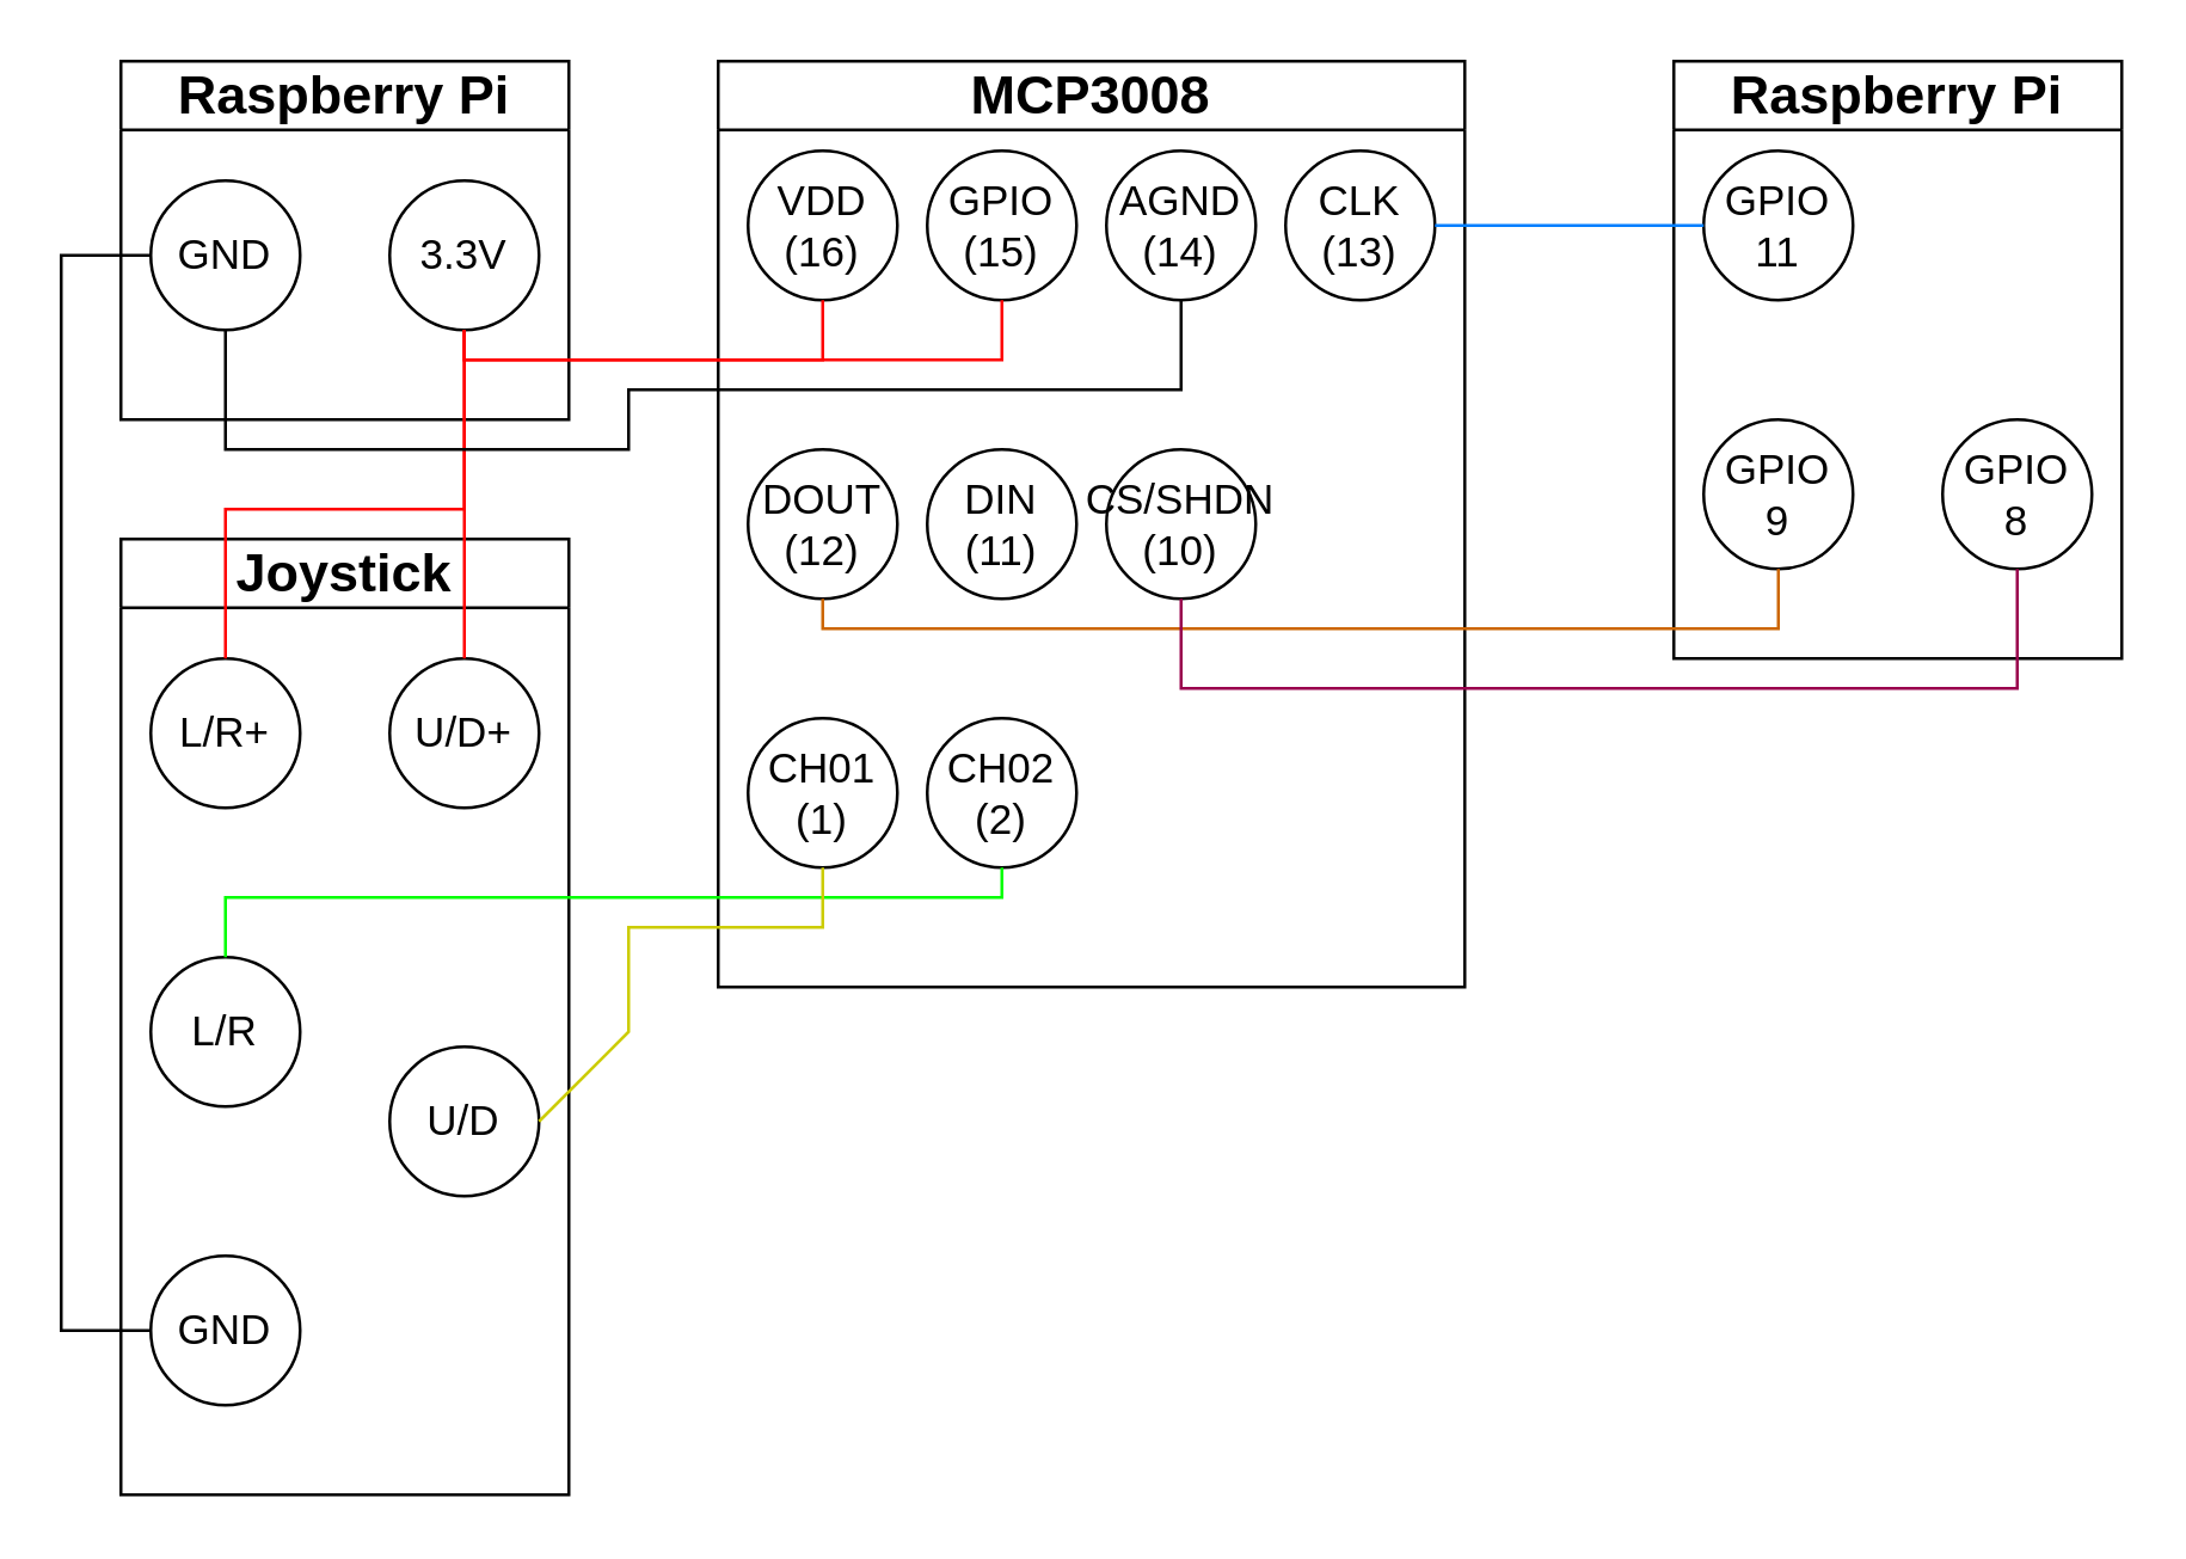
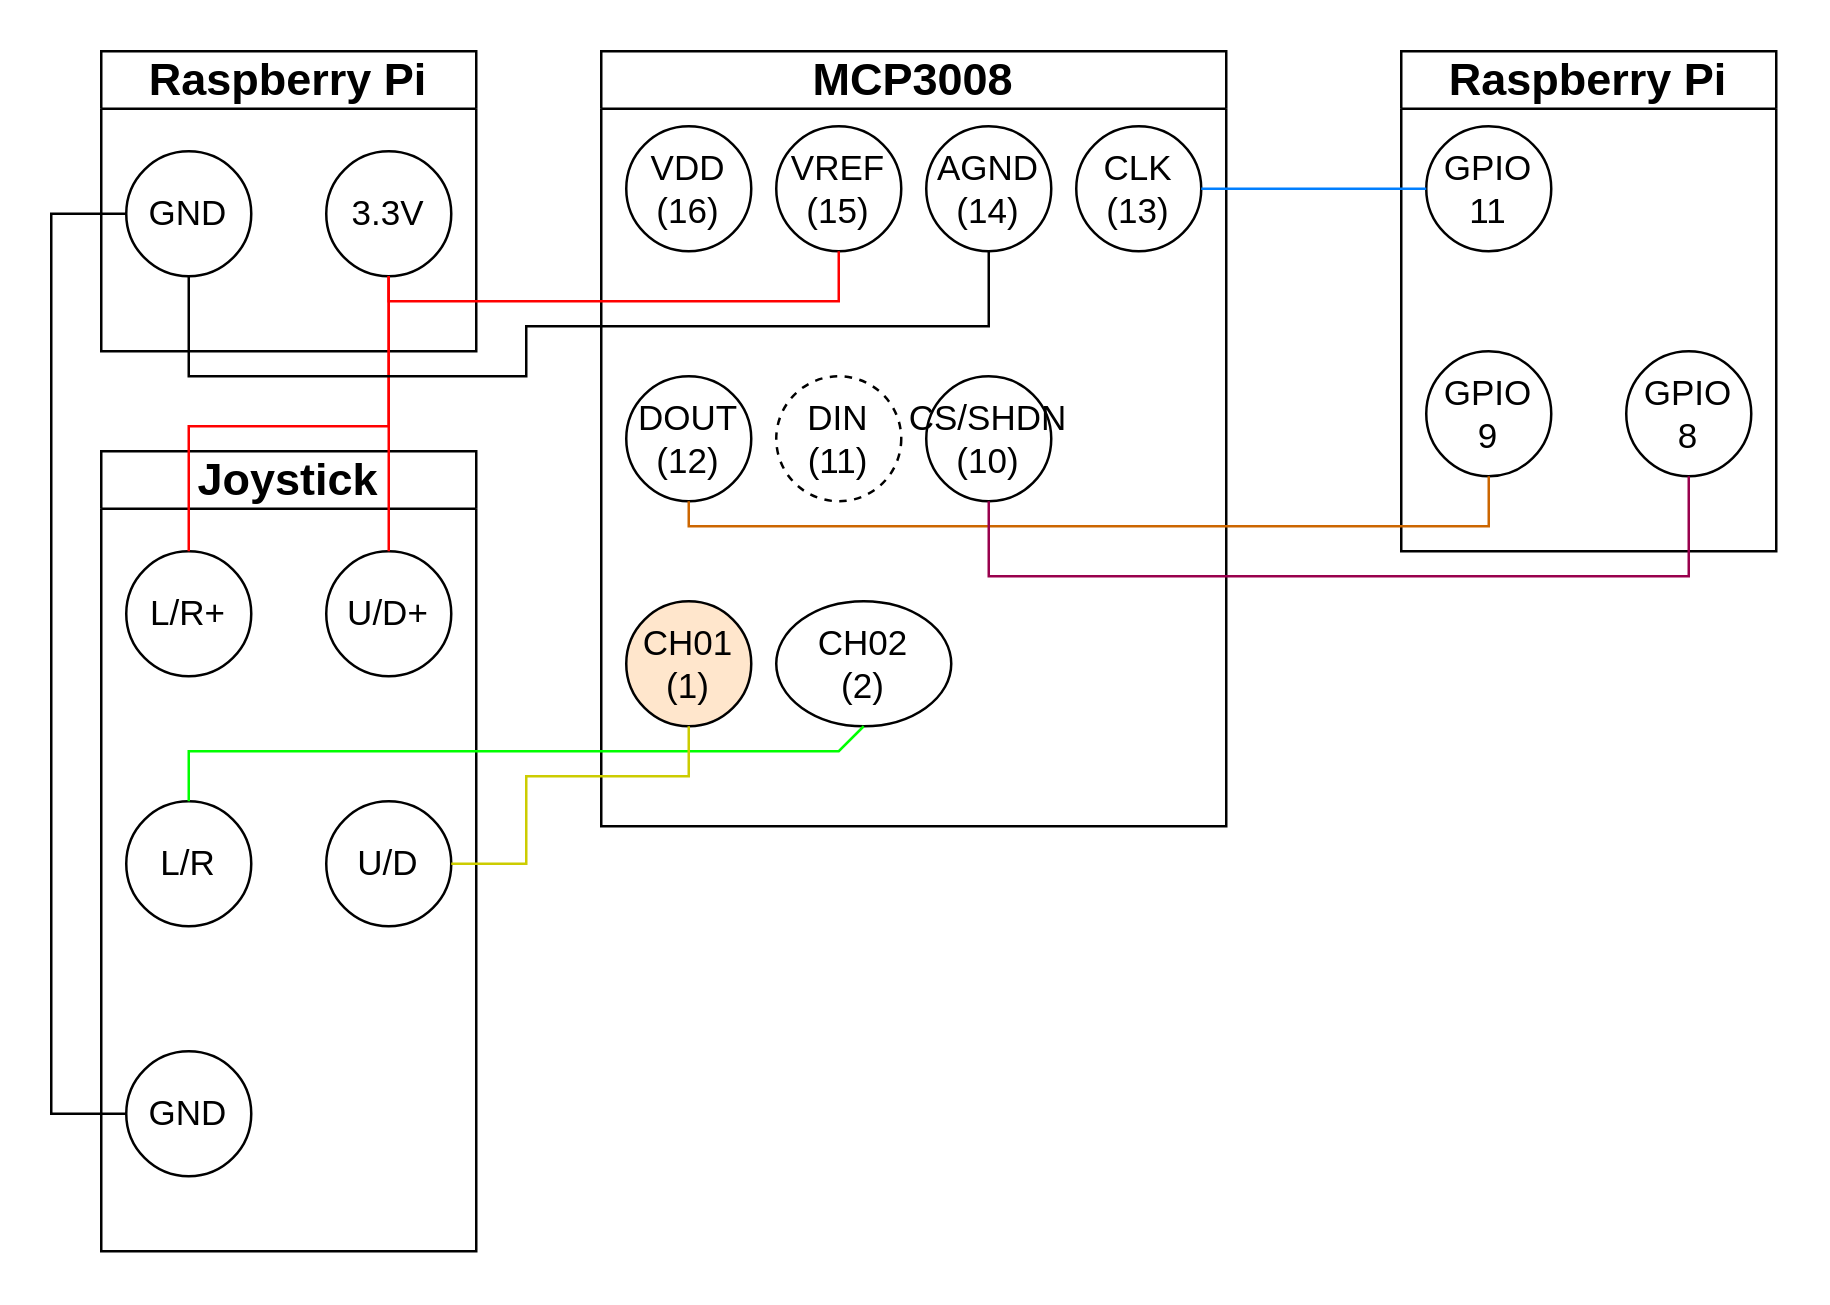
  <mxCell id="0" />
  <mxCell id="1" parent="0" />
  <mxCell id="2" value="&lt;font style=&quot;font-size: 18px;&quot;&gt;MCP3008&lt;/font&gt;" style="swimlane;whiteSpace=wrap;html=1;" vertex="1" parent="1"><mxGeometry x="240" y="20" width="250" height="310" as="geometry" /></mxCell>
- <mxCell id="3" value="&lt;font style=&quot;font-size: 14px;&quot;&gt;CH01&lt;/font&gt;&lt;div&gt;&lt;font style=&quot;font-size: 14px;&quot;&gt;(1)&lt;/font&gt;&lt;/div&gt;" style="ellipse;whiteSpace=wrap;html=1;aspect=fixed;" vertex="1" parent="2"><mxGeometry x="10" y="220" width="50" height="50" as="geometry" /></mxCell>
- <mxCell id="4" value="&lt;font style=&quot;font-size: 14px;&quot;&gt;CH02&lt;/font&gt;&lt;div&gt;&lt;font style=&quot;font-size: 14px;&quot;&gt;(2)&lt;/font&gt;&lt;/div&gt;" style="ellipse;whiteSpace=wrap;html=1;aspect=fixed;" vertex="1" parent="2"><mxGeometry x="70" y="220" width="50" height="50" as="geometry" /></mxCell>
+ <mxCell id="3" value="&lt;font style=&quot;font-size: 14px;&quot;&gt;CH01&lt;/font&gt;&lt;div&gt;&lt;font style=&quot;font-size: 14px;&quot;&gt;(1)&lt;/font&gt;&lt;/div&gt;" style="ellipse;whiteSpace=wrap;html=1;aspect=fixed;fillColor=#ffe6cc;" vertex="1" parent="2"><mxGeometry x="10" y="220" width="50" height="50" as="geometry" /></mxCell>
+ <mxCell id="4" value="&lt;font style=&quot;font-size: 14px;&quot;&gt;CH02&lt;/font&gt;&lt;div&gt;&lt;font style=&quot;font-size: 14px;&quot;&gt;(2)&lt;/font&gt;&lt;/div&gt;" style="ellipse;whiteSpace=wrap;html=1;aspect=fixed;" vertex="1" parent="2"><mxGeometry x="70" y="220" width="70" height="50" as="geometry" /></mxCell>
  <mxCell id="5" value="&lt;span style=&quot;font-size: 14px;&quot;&gt;VDD&lt;/span&gt;&lt;br&gt;&lt;div&gt;&lt;font style=&quot;font-size: 14px;&quot;&gt;(16)&lt;/font&gt;&lt;/div&gt;" style="ellipse;whiteSpace=wrap;html=1;aspect=fixed;" vertex="1" parent="2"><mxGeometry x="10" y="30" width="50" height="50" as="geometry" /></mxCell>
- <mxCell id="6" value="&lt;span style=&quot;font-size: 14px;&quot;&gt;GPIO&lt;/span&gt;&lt;br&gt;&lt;div&gt;&lt;font style=&quot;font-size: 14px;&quot;&gt;(15)&lt;/font&gt;&lt;/div&gt;" style="ellipse;whiteSpace=wrap;html=1;aspect=fixed;" vertex="1" parent="2"><mxGeometry x="70" y="30" width="50" height="50" as="geometry" /></mxCell>
+ <mxCell id="6" value="&lt;span style=&quot;font-size: 14px;&quot;&gt;VREF&lt;/span&gt;&lt;br&gt;&lt;div&gt;&lt;font style=&quot;font-size: 14px;&quot;&gt;(15)&lt;/font&gt;&lt;/div&gt;" style="ellipse;whiteSpace=wrap;html=1;aspect=fixed;" vertex="1" parent="2"><mxGeometry x="70" y="30" width="50" height="50" as="geometry" /></mxCell>
  <mxCell id="7" value="&lt;span style=&quot;font-size: 14px;&quot;&gt;AGND&lt;/span&gt;&lt;div&gt;&lt;span style=&quot;font-size: 14px;&quot;&gt;(14)&lt;/span&gt;&lt;/div&gt;" style="ellipse;whiteSpace=wrap;html=1;aspect=fixed;" vertex="1" parent="2"><mxGeometry x="130" y="30" width="50" height="50" as="geometry" /></mxCell>
  <mxCell id="8" value="&lt;span style=&quot;font-size: 14px;&quot;&gt;CLK&lt;/span&gt;&lt;br&gt;&lt;div&gt;&lt;span style=&quot;font-size: 14px;&quot;&gt;(13)&lt;/span&gt;&lt;/div&gt;" style="ellipse;whiteSpace=wrap;html=1;aspect=fixed;" vertex="1" parent="2"><mxGeometry x="190" y="30" width="50" height="50" as="geometry" /></mxCell>
  <mxCell id="9" value="&lt;span style=&quot;font-size: 14px;&quot;&gt;DOUT&lt;/span&gt;&lt;br&gt;&lt;div&gt;&lt;font style=&quot;font-size: 14px;&quot;&gt;(12)&lt;/font&gt;&lt;/div&gt;" style="ellipse;whiteSpace=wrap;html=1;aspect=fixed;" vertex="1" parent="2"><mxGeometry x="10" y="130" width="50" height="50" as="geometry" /></mxCell>
- <mxCell id="10" value="&lt;span style=&quot;font-size: 14px;&quot;&gt;DIN&lt;/span&gt;&lt;div&gt;&lt;span style=&quot;font-size: 14px;&quot;&gt;(11)&lt;/span&gt;&lt;/div&gt;" style="ellipse;whiteSpace=wrap;html=1;aspect=fixed;" vertex="1" parent="2"><mxGeometry x="70" y="130" width="50" height="50" as="geometry" /></mxCell>
+ <mxCell id="10" value="&lt;span style=&quot;font-size: 14px;&quot;&gt;DIN&lt;/span&gt;&lt;div&gt;&lt;span style=&quot;font-size: 14px;&quot;&gt;(11)&lt;/span&gt;&lt;/div&gt;" style="ellipse;whiteSpace=wrap;html=1;aspect=fixed;dashed=1;" vertex="1" parent="2"><mxGeometry x="70" y="130" width="50" height="50" as="geometry" /></mxCell>
  <mxCell id="11" value="&lt;span style=&quot;font-size: 14px;&quot;&gt;CS/SHDN&lt;/span&gt;&lt;br&gt;&lt;div&gt;&lt;span style=&quot;font-size: 14px;&quot;&gt;(10)&lt;/span&gt;&lt;/div&gt;" style="ellipse;whiteSpace=wrap;html=1;aspect=fixed;" vertex="1" parent="2"><mxGeometry x="130" y="130" width="50" height="50" as="geometry" /></mxCell>
  <mxCell id="12" value="&lt;font style=&quot;font-size: 18px;&quot;&gt;Raspberry Pi&lt;/font&gt;" style="swimlane;whiteSpace=wrap;html=1;" vertex="1" parent="1"><mxGeometry x="560" y="20" width="150" height="200" as="geometry" /></mxCell>
  <mxCell id="13" value="&lt;span style=&quot;font-size: 14px;&quot;&gt;GPIO&lt;/span&gt;&lt;div&gt;&lt;span style=&quot;font-size: 14px;&quot;&gt;11&lt;/span&gt;&lt;/div&gt;" style="ellipse;whiteSpace=wrap;html=1;aspect=fixed;" vertex="1" parent="12"><mxGeometry x="10" y="30" width="50" height="50" as="geometry" /></mxCell>
  <mxCell id="14" value="&lt;span style=&quot;font-size: 14px;&quot;&gt;GPIO&lt;/span&gt;&lt;div&gt;&lt;span style=&quot;font-size: 14px;&quot;&gt;8&lt;/span&gt;&lt;/div&gt;" style="ellipse;whiteSpace=wrap;html=1;aspect=fixed;" vertex="1" parent="12"><mxGeometry x="90" y="120" width="50" height="50" as="geometry" /></mxCell>
  <mxCell id="15" value="&lt;span style=&quot;font-size: 14px;&quot;&gt;GPIO&lt;/span&gt;&lt;div&gt;&lt;span style=&quot;font-size: 14px;&quot;&gt;9&lt;/span&gt;&lt;/div&gt;" style="ellipse;whiteSpace=wrap;html=1;aspect=fixed;" vertex="1" parent="12"><mxGeometry x="10" y="120" width="50" height="50" as="geometry" /></mxCell>
  <mxCell id="16" value="&lt;font style=&quot;font-size: 18px;&quot;&gt;Joystick&lt;/font&gt;" style="swimlane;whiteSpace=wrap;html=1;" vertex="1" parent="1"><mxGeometry x="40" y="180" width="150" height="320" as="geometry" /></mxCell>
  <mxCell id="17" value="&lt;span style=&quot;font-size: 14px;&quot;&gt;GND&lt;/span&gt;" style="ellipse;whiteSpace=wrap;html=1;aspect=fixed;" vertex="1" parent="16"><mxGeometry x="10" y="240" width="50" height="50" as="geometry" /></mxCell>
  <mxCell id="18" value="&lt;span style=&quot;font-size: 14px;&quot;&gt;L/R+&lt;/span&gt;" style="ellipse;whiteSpace=wrap;html=1;aspect=fixed;" vertex="1" parent="16"><mxGeometry x="10" y="40" width="50" height="50" as="geometry" /></mxCell>
  <mxCell id="19" value="&lt;span style=&quot;font-size: 14px;&quot;&gt;U/D+&lt;/span&gt;" style="ellipse;whiteSpace=wrap;html=1;aspect=fixed;" vertex="1" parent="16"><mxGeometry x="90" y="40" width="50" height="50" as="geometry" /></mxCell>
  <mxCell id="20" value="&lt;span style=&quot;font-size: 14px;&quot;&gt;L/R&lt;/span&gt;" style="ellipse;whiteSpace=wrap;html=1;aspect=fixed;" vertex="1" parent="16"><mxGeometry x="10" y="140" width="50" height="50" as="geometry" /></mxCell>
- <mxCell id="21" value="&lt;span style=&quot;font-size: 14px;&quot;&gt;U/D&lt;/span&gt;" style="ellipse;whiteSpace=wrap;html=1;aspect=fixed;" vertex="1" parent="16"><mxGeometry x="90" y="170" width="50" height="50" as="geometry" /></mxCell>
+ <mxCell id="21" value="&lt;span style=&quot;font-size: 14px;&quot;&gt;U/D&lt;/span&gt;" style="ellipse;whiteSpace=wrap;html=1;aspect=fixed;" vertex="1" parent="16"><mxGeometry x="90" y="140" width="50" height="50" as="geometry" /></mxCell>
  <mxCell id="22" value="" style="endArrow=none;html=1;rounded=0;entryX=0;entryY=0.5;entryDx=0;entryDy=0;exitX=1;exitY=0.5;exitDx=0;exitDy=0;strokeColor=#007FFF;" edge="1" parent="1" source="8" target="13"><mxGeometry width="50" height="50" relative="1" as="geometry"><mxPoint x="540" y="490" as="sourcePoint" /><mxPoint x="590" y="440" as="targetPoint" /></mxGeometry></mxCell>
  <mxCell id="23" value="" style="endArrow=none;html=1;rounded=0;entryX=0.5;entryY=1;entryDx=0;entryDy=0;exitX=0.5;exitY=1;exitDx=0;exitDy=0;strokeColor=#CC6600;" edge="1" parent="1" source="9" target="15"><mxGeometry width="50" height="50" relative="1" as="geometry"><mxPoint x="530" y="500" as="sourcePoint" /><mxPoint x="580" y="450" as="targetPoint" /><Array as="points"><mxPoint x="275" y="210" /><mxPoint x="595" y="210" /></Array></mxGeometry></mxCell>
  <mxCell id="24" value="" style="endArrow=none;html=1;rounded=0;entryX=0.5;entryY=1;entryDx=0;entryDy=0;exitX=0.5;exitY=1;exitDx=0;exitDy=0;strokeColor=#99004D;" edge="1" parent="1" source="11" target="14"><mxGeometry width="50" height="50" relative="1" as="geometry"><mxPoint x="600" y="600" as="sourcePoint" /><mxPoint x="650" y="550" as="targetPoint" /><Array as="points"><mxPoint x="395" y="230" /><mxPoint x="675" y="230" /></Array></mxGeometry></mxCell>
  <mxCell id="25" value="" style="endArrow=none;html=1;rounded=0;entryX=0.5;entryY=1;entryDx=0;entryDy=0;exitX=0.5;exitY=0;exitDx=0;exitDy=0;strokeColor=#00FF00;" edge="1" parent="1" source="20" target="4"><mxGeometry width="50" height="50" relative="1" as="geometry"><mxPoint x="590" y="570" as="sourcePoint" /><mxPoint x="640" y="520" as="targetPoint" /><Array as="points"><mxPoint x="75" y="300" /><mxPoint x="335" y="300" /></Array></mxGeometry></mxCell>
  <mxCell id="26" value="" style="endArrow=none;html=1;rounded=0;entryX=0.5;entryY=1;entryDx=0;entryDy=0;exitX=1;exitY=0.5;exitDx=0;exitDy=0;strokeColor=#CCCC00;" edge="1" parent="1" source="21" target="3"><mxGeometry width="50" height="50" relative="1" as="geometry"><mxPoint x="550" y="560" as="sourcePoint" /><mxPoint x="600" y="510" as="targetPoint" /><Array as="points"><mxPoint x="210" y="345" /><mxPoint x="210" y="310" /><mxPoint x="275" y="310" /></Array></mxGeometry></mxCell>
  <mxCell id="27" value="&lt;font style=&quot;font-size: 18px;&quot;&gt;Raspberry Pi&lt;/font&gt;" style="swimlane;whiteSpace=wrap;html=1;" vertex="1" parent="1"><mxGeometry x="40" y="20" width="150" height="120" as="geometry" /></mxCell>
  <mxCell id="28" value="&lt;span style=&quot;font-size: 14px;&quot;&gt;GND&lt;/span&gt;" style="ellipse;whiteSpace=wrap;html=1;aspect=fixed;" vertex="1" parent="27"><mxGeometry x="10" y="40" width="50" height="50" as="geometry" /></mxCell>
  <mxCell id="29" value="&lt;span style=&quot;font-size: 14px;&quot;&gt;3.3V&lt;/span&gt;" style="ellipse;whiteSpace=wrap;html=1;aspect=fixed;" vertex="1" parent="27"><mxGeometry x="90" y="40" width="50" height="50" as="geometry" /></mxCell>
  <mxCell id="30" value="" style="endArrow=none;html=1;rounded=0;strokeColor=#FF0000;entryX=0.5;entryY=1;entryDx=0;entryDy=0;exitX=0.5;exitY=1;exitDx=0;exitDy=0;" edge="1" parent="1" source="29" target="6"><mxGeometry width="50" height="50" relative="1" as="geometry"><mxPoint x="160" y="110" as="sourcePoint" /><mxPoint x="150" y="270" as="targetPoint" /><Array as="points"><mxPoint x="155" y="120" /><mxPoint x="335" y="120" /></Array></mxGeometry></mxCell>
- <mxCell id="31" value="" style="endArrow=none;html=1;rounded=0;strokeColor=#FF0000;entryX=0.5;entryY=1;entryDx=0;entryDy=0;exitX=0.5;exitY=1;exitDx=0;exitDy=0;" edge="1" parent="1" source="29" target="5"><mxGeometry width="50" height="50" relative="1" as="geometry"><mxPoint x="-10" y="340" as="sourcePoint" /><mxPoint x="225" y="120" as="targetPoint" /><Array as="points"><mxPoint x="155" y="120" /><mxPoint x="275" y="120" /></Array></mxGeometry></mxCell>
  <mxCell id="32" value="" style="endArrow=none;html=1;rounded=0;strokeColor=#FF0000;exitX=0.5;exitY=1;exitDx=0;exitDy=0;entryX=0.5;entryY=0;entryDx=0;entryDy=0;" edge="1" parent="1" source="29" target="19"><mxGeometry width="50" height="50" relative="1" as="geometry"><mxPoint x="150" y="120" as="sourcePoint" /><mxPoint x="155" y="270" as="targetPoint" /></mxGeometry></mxCell>
  <mxCell id="33" value="" style="endArrow=none;html=1;rounded=0;strokeColor=#FF0000;exitX=0.5;exitY=1;exitDx=0;exitDy=0;entryX=0.5;entryY=0;entryDx=0;entryDy=0;" edge="1" parent="1" source="29" target="18"><mxGeometry width="50" height="50" relative="1" as="geometry"><mxPoint x="165" y="120" as="sourcePoint" /><mxPoint x="165" y="230" as="targetPoint" /><Array as="points"><mxPoint x="155" y="170" /><mxPoint x="75" y="170" /></Array></mxGeometry></mxCell>
  <mxCell id="34" value="" style="endArrow=none;html=1;rounded=0;entryX=0.5;entryY=1;entryDx=0;entryDy=0;exitX=0.5;exitY=1;exitDx=0;exitDy=0;" edge="1" parent="1" source="7" target="28"><mxGeometry width="50" height="50" relative="1" as="geometry"><mxPoint x="30" y="170" as="sourcePoint" /><mxPoint x="80" y="120" as="targetPoint" /><Array as="points"><mxPoint x="395" y="130" /><mxPoint x="210" y="130" /><mxPoint x="210" y="150" /><mxPoint x="75" y="150" /></Array></mxGeometry></mxCell>
  <mxCell id="35" value="" style="endArrow=none;html=1;rounded=0;entryX=0;entryY=0.5;entryDx=0;entryDy=0;exitX=0;exitY=0.5;exitDx=0;exitDy=0;" edge="1" parent="1" source="17" target="28"><mxGeometry width="50" height="50" relative="1" as="geometry"><mxPoint x="-20" y="250" as="sourcePoint" /><mxPoint x="30" y="200" as="targetPoint" /><Array as="points"><mxPoint x="20" y="445" /><mxPoint x="20" y="85" /></Array></mxGeometry></mxCell>
